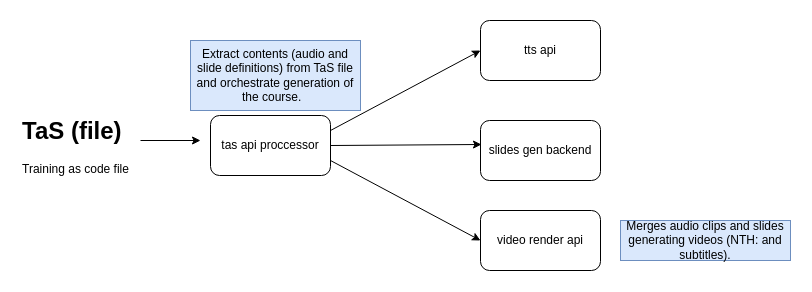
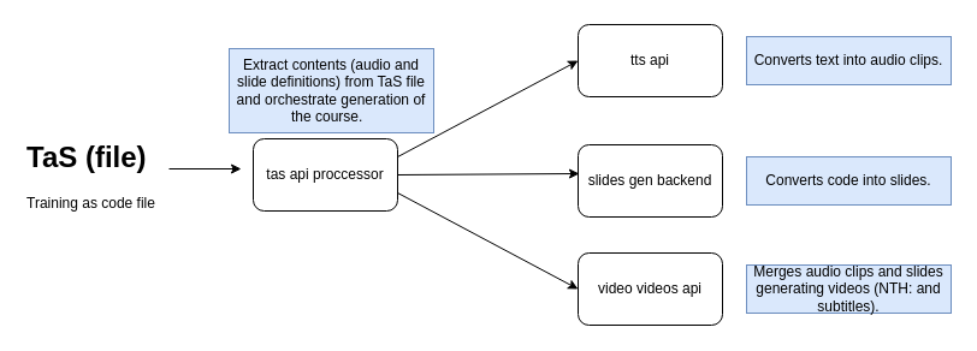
  <mxCell id="0" />
  <mxCell id="1" parent="0" />
  <mxCell id="2" value="&lt;h1 style=&quot;margin-top: 0px;&quot;&gt;TaS (file)&lt;/h1&gt;&lt;p&gt;Training as code file&lt;/p&gt;" style="text;html=1;whiteSpace=wrap;overflow=hidden;rounded=0;" vertex="1" parent="1"><mxGeometry x="20" y="110" width="120" height="70" as="geometry" /></mxCell>
  <mxCell id="3" value="tas api proccessor" style="rounded=1;whiteSpace=wrap;html=1;" vertex="1" parent="1"><mxGeometry x="210" y="115" width="120" height="60" as="geometry" /></mxCell>
  <mxCell id="4" value="" style="endArrow=classic;html=1;rounded=0;" edge="1" parent="1"><mxGeometry width="50" height="50" relative="1" as="geometry"><mxPoint x="140" y="140" as="sourcePoint" /><mxPoint x="200" y="140" as="targetPoint" /></mxGeometry></mxCell>
  <mxCell id="5" value="tts api" style="rounded=1;whiteSpace=wrap;html=1;" vertex="1" parent="1"><mxGeometry x="480" y="20" width="120" height="60" as="geometry" /></mxCell>
  <mxCell id="6" value="" style="endArrow=classic;html=1;rounded=0;entryX=0;entryY=0.5;entryDx=0;entryDy=0;" edge="1" parent="1" target="5"><mxGeometry width="50" height="50" relative="1" as="geometry"><mxPoint x="330" y="130" as="sourcePoint" /><mxPoint x="380" y="80" as="targetPoint" /></mxGeometry></mxCell>
  <mxCell id="7" value="slides gen backend" style="rounded=1;whiteSpace=wrap;html=1;" vertex="1" parent="1"><mxGeometry x="480" y="120" width="120" height="60" as="geometry" /></mxCell>
  <mxCell id="8" value="" style="endArrow=classic;html=1;rounded=0;exitX=1;exitY=0.5;exitDx=0;exitDy=0;entryX=0.008;entryY=0.4;entryDx=0;entryDy=0;entryPerimeter=0;" edge="1" parent="1" source="3" target="7"><mxGeometry width="50" height="50" relative="1" as="geometry"><mxPoint x="400" y="260" as="sourcePoint" /><mxPoint x="450" y="210" as="targetPoint" /></mxGeometry></mxCell>
- <mxCell id="9" value="video render api" style="rounded=1;whiteSpace=wrap;html=1;" vertex="1" parent="1"><mxGeometry x="480" y="210" width="120" height="60" as="geometry" /></mxCell>
+ <mxCell id="9" value="video videos api" style="rounded=1;whiteSpace=wrap;html=1;" vertex="1" parent="1"><mxGeometry x="480" y="210" width="120" height="60" as="geometry" /></mxCell>
  <mxCell id="10" value="" style="endArrow=classic;html=1;rounded=0;exitX=1;exitY=0.75;exitDx=0;exitDy=0;entryX=0;entryY=0.5;entryDx=0;entryDy=0;" edge="1" parent="1" source="3" target="9"><mxGeometry width="50" height="50" relative="1" as="geometry"><mxPoint x="400" y="260" as="sourcePoint" /><mxPoint x="450" y="210" as="targetPoint" /></mxGeometry></mxCell>
  <mxCell id="11" value="Extract contents (audio and slide definitions) from TaS file and orchestrate generation of the course.&amp;nbsp;&amp;nbsp;" style="text;html=1;align=center;verticalAlign=middle;whiteSpace=wrap;rounded=0;fillColor=#dae8fc;strokeColor=#6c8ebf;" vertex="1" parent="1"><mxGeometry x="190" y="40" width="170" height="70" as="geometry" /></mxCell>
+ <mxCell id="12" value="Converts text into audio clips." style="text;html=1;align=center;verticalAlign=middle;whiteSpace=wrap;rounded=0;fillColor=#dae8fc;strokeColor=#6c8ebf;" vertex="1" parent="1"><mxGeometry x="620" y="30" width="170" height="40" as="geometry" /></mxCell>
+ <mxCell id="13" value="Converts code into slides." style="text;html=1;align=center;verticalAlign=middle;whiteSpace=wrap;rounded=0;fillColor=#dae8fc;strokeColor=#6c8ebf;" vertex="1" parent="1"><mxGeometry x="620" y="130" width="170" height="40" as="geometry" /></mxCell>
  <mxCell id="14" value="Merges audio clips and slides generating videos (NTH: and subtitles)." style="text;html=1;align=center;verticalAlign=middle;whiteSpace=wrap;rounded=0;fillColor=#dae8fc;strokeColor=#6c8ebf;" vertex="1" parent="1"><mxGeometry x="620" y="220" width="170" height="40" as="geometry" /></mxCell>
